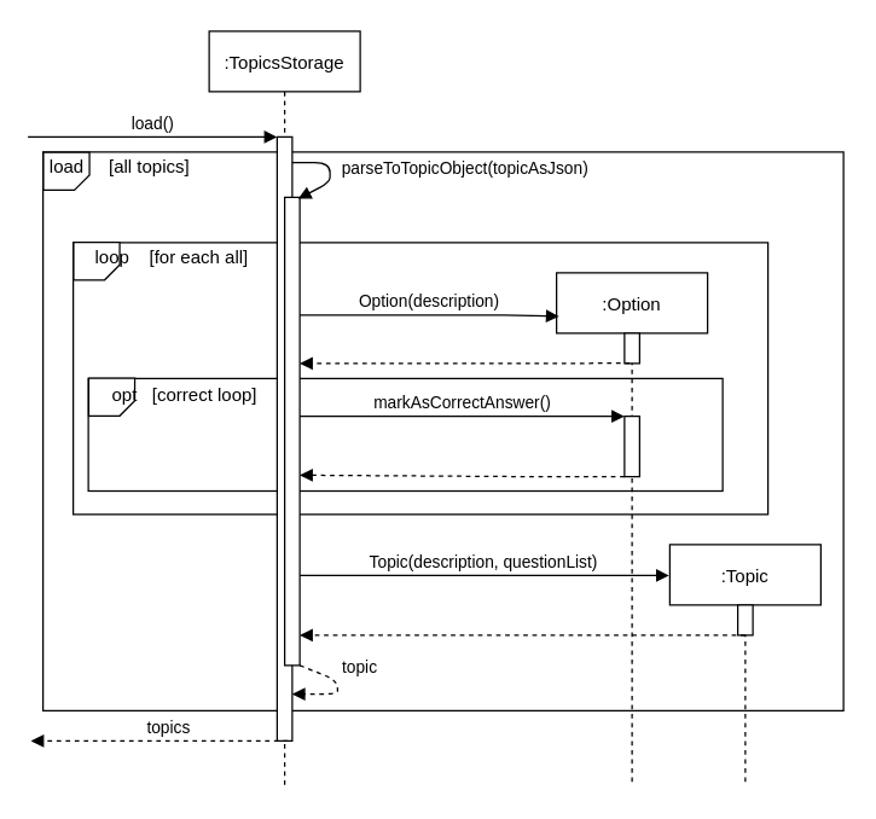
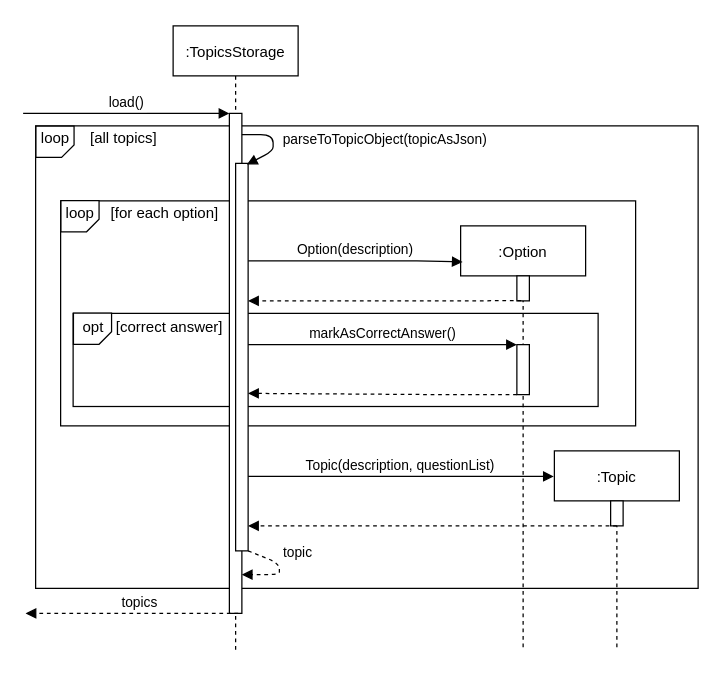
  <mxCell id="0" />
  <mxCell id="1" parent="0" />
  <mxCell id="2" value="" style="rounded=0;whiteSpace=wrap;html=1;" parent="1" vertex="1"><mxGeometry x="28" y="100" width="530" height="370" as="geometry" /></mxCell>
  <mxCell id="3" value="" style="rounded=0;whiteSpace=wrap;html=1;" parent="1" vertex="1"><mxGeometry x="48" y="160" width="460" height="180" as="geometry" /></mxCell>
  <mxCell id="4" value="" style="rounded=0;whiteSpace=wrap;html=1;" parent="1" vertex="1"><mxGeometry x="58" y="250" width="420" height="74.5" as="geometry" /></mxCell>
  <mxCell id="5" value=":TopicsStorage" style="shape=umlLifeline;perimeter=lifelinePerimeter;container=1;collapsible=0;recursiveResize=0;rounded=0;shadow=0;strokeWidth=1;" parent="1" vertex="1"><mxGeometry x="138" y="20" width="100" height="500" as="geometry" /></mxCell>
  <mxCell id="6" value="" style="points=[];perimeter=orthogonalPerimeter;rounded=0;shadow=0;strokeWidth=1;" parent="5" vertex="1"><mxGeometry x="45" y="70" width="10" height="400" as="geometry" /></mxCell>
  <mxCell id="7" value="load()" style="verticalAlign=bottom;startArrow=none;endArrow=block;startSize=8;shadow=0;strokeWidth=1;startFill=0;" parent="5" target="6" edge="1"><mxGeometry relative="1" as="geometry"><mxPoint x="-120" y="70" as="sourcePoint" /></mxGeometry></mxCell>
  <mxCell id="8" value=":Option" style="shape=umlLifeline;perimeter=lifelinePerimeter;container=1;collapsible=0;recursiveResize=0;rounded=0;shadow=0;strokeWidth=1;" parent="1" vertex="1"><mxGeometry x="368" y="180" width="100" height="340" as="geometry" /></mxCell>
  <mxCell id="9" value="" style="points=[];perimeter=orthogonalPerimeter;rounded=0;shadow=0;strokeWidth=1;" parent="8" vertex="1"><mxGeometry x="45" y="40" width="10" height="20" as="geometry" /></mxCell>
  <mxCell id="10" value="" style="points=[];perimeter=orthogonalPerimeter;rounded=0;shadow=0;strokeWidth=1;" parent="8" vertex="1"><mxGeometry x="45" y="95" width="10" height="40" as="geometry" /></mxCell>
  <mxCell id="11" value="" style="verticalAlign=bottom;endArrow=block;dashed=1;endSize=6;shadow=0;strokeWidth=1;endFill=1;exitX=0.484;exitY=0.176;exitDx=0;exitDy=0;exitPerimeter=0;" parent="1" source="8" target="15" edge="1"><mxGeometry relative="1" as="geometry"><mxPoint x="205" y="240.469" as="targetPoint" /><mxPoint x="403" y="240" as="sourcePoint" /><Array as="points"><mxPoint x="353" y="240" /></Array></mxGeometry></mxCell>
  <mxCell id="12" value="Option(description)" style="verticalAlign=bottom;endArrow=block;shadow=0;strokeWidth=1;entryX=0.016;entryY=0.085;entryDx=0;entryDy=0;entryPerimeter=0;" parent="1" target="8" edge="1" source="15"><mxGeometry relative="1" as="geometry"><mxPoint x="205" y="208.57" as="sourcePoint" /><mxPoint x="378" y="209" as="targetPoint" /><Array as="points"><mxPoint x="343" y="208" /></Array></mxGeometry></mxCell>
  <mxCell id="13" value="" style="verticalAlign=bottom;endArrow=block;dashed=1;endSize=6;exitX=0.5;exitY=1;shadow=0;strokeWidth=1;exitDx=0;exitDy=0;exitPerimeter=0;endFill=1;" parent="1" edge="1"><mxGeometry relative="1" as="geometry"><mxPoint x="20" y="490" as="targetPoint" /><mxPoint x="190" y="490" as="sourcePoint" /></mxGeometry></mxCell>
  <mxCell id="14" value="topics" style="edgeLabel;html=1;align=center;verticalAlign=middle;resizable=0;points=[];" parent="13" vertex="1" connectable="0"><mxGeometry x="-0.196" relative="1" as="geometry"><mxPoint x="-11.67" y="-10" as="offset" /></mxGeometry></mxCell>
  <mxCell id="15" value="" style="points=[];perimeter=orthogonalPerimeter;rounded=0;shadow=0;strokeWidth=1;" parent="1" vertex="1"><mxGeometry x="188" y="130" width="10" height="310" as="geometry" /></mxCell>
  <mxCell id="16" value="parseToTopicObject(topicAsJson)" style="verticalAlign=bottom;endArrow=block;shadow=0;strokeWidth=1;" parent="1" source="6" edge="1"><mxGeometry x="0.232" y="90" relative="1" as="geometry"><mxPoint x="203" y="142" as="sourcePoint" /><mxPoint x="197" y="131" as="targetPoint" /><Array as="points"><mxPoint x="218" y="107" /><mxPoint x="218" y="120" /></Array><mxPoint x="48" y="-80" as="offset" /></mxGeometry></mxCell>
  <mxCell id="17" value="markAsCorrectAnswer()" style="verticalAlign=bottom;endArrow=block;shadow=0;strokeWidth=1;" parent="1" target="10" edge="1"><mxGeometry relative="1" as="geometry"><mxPoint x="198" y="275" as="sourcePoint" /><mxPoint x="358" y="275" as="targetPoint" /><Array as="points"><mxPoint x="343" y="275" /></Array></mxGeometry></mxCell>
  <mxCell id="18" value="" style="verticalAlign=bottom;endArrow=block;dashed=1;endSize=6;shadow=0;strokeWidth=1;endFill=1;" parent="1" source="10" edge="1"><mxGeometry relative="1" as="geometry"><mxPoint x="198" y="314" as="targetPoint" /><mxPoint x="403" y="315" as="sourcePoint" /><Array as="points"><mxPoint x="353" y="315" /></Array></mxGeometry></mxCell>
  <mxCell id="19" value="" style="shape=card;whiteSpace=wrap;html=1;rotation=90;direction=south;size=10;" parent="1" vertex="1"><mxGeometry x="61" y="247" width="25" height="30.5" as="geometry" /></mxCell>
- <mxCell id="20" value="opt&amp;nbsp; &amp;nbsp;[correct loop]" style="text;html=1;strokeColor=none;fillColor=none;align=center;verticalAlign=middle;whiteSpace=wrap;rounded=0;" parent="1" vertex="1"><mxGeometry x="62.5" y="251.25" width="117.5" height="20" as="geometry" /></mxCell>
+ <mxCell id="20" value="opt&amp;nbsp; &amp;nbsp;[correct answer]" style="text;html=1;strokeColor=none;fillColor=none;align=center;verticalAlign=middle;whiteSpace=wrap;rounded=0;" parent="1" vertex="1"><mxGeometry x="62.5" y="251.25" width="117.5" height="20" as="geometry" /></mxCell>
  <mxCell id="21" value=":Topic" style="shape=umlLifeline;perimeter=lifelinePerimeter;container=1;collapsible=0;recursiveResize=0;rounded=0;shadow=0;strokeWidth=1;" parent="1" vertex="1"><mxGeometry x="443" y="360" width="100" height="160" as="geometry" /></mxCell>
  <mxCell id="22" value="" style="points=[];perimeter=orthogonalPerimeter;rounded=0;shadow=0;strokeWidth=1;" parent="21" vertex="1"><mxGeometry x="45" y="40" width="10" height="20" as="geometry" /></mxCell>
  <mxCell id="23" value="" style="verticalAlign=bottom;endArrow=block;dashed=1;endSize=6;shadow=0;strokeWidth=1;endFill=1;" parent="21" edge="1" target="15"><mxGeometry relative="1" as="geometry"><mxPoint x="-330" y="60" as="targetPoint" /><mxPoint x="50" y="60" as="sourcePoint" /><Array as="points" /></mxGeometry></mxCell>
  <mxCell id="24" value="Topic(description, questionList)" style="verticalAlign=bottom;endArrow=block;shadow=0;strokeWidth=1;entryX=-0.005;entryY=0.128;entryDx=0;entryDy=0;entryPerimeter=0;" parent="1" edge="1" target="21" source="15"><mxGeometry relative="1" as="geometry"><mxPoint x="198" y="510" as="sourcePoint" /><mxPoint x="528" y="509" as="targetPoint" /><Array as="points" /></mxGeometry></mxCell>
  <mxCell id="25" value="topic" style="verticalAlign=bottom;endArrow=block;shadow=0;strokeWidth=1;dashed=1;" parent="1" edge="1"><mxGeometry x="-0.183" y="15" relative="1" as="geometry"><mxPoint x="198" y="440" as="sourcePoint" /><mxPoint x="193" y="459" as="targetPoint" /><Array as="points"><mxPoint x="223" y="450" /><mxPoint x="223" y="459" /></Array><mxPoint as="offset" /></mxGeometry></mxCell>
  <mxCell id="26" value="" style="shape=card;whiteSpace=wrap;html=1;rotation=90;direction=south;size=10;" parent="1" vertex="1"><mxGeometry x="51" y="157" width="25" height="30.5" as="geometry" /></mxCell>
- <mxCell id="27" value="loop&amp;nbsp; &amp;nbsp; [for each all]" style="text;html=1;strokeColor=none;fillColor=none;align=center;verticalAlign=middle;whiteSpace=wrap;rounded=0;" parent="1" vertex="1"><mxGeometry x="36" y="160" width="155" height="20" as="geometry" /></mxCell>
+ <mxCell id="27" value="loop&amp;nbsp; &amp;nbsp; [for each option]" style="text;html=1;strokeColor=none;fillColor=none;align=center;verticalAlign=middle;whiteSpace=wrap;rounded=0;" parent="1" vertex="1"><mxGeometry x="36" y="160" width="155" height="20" as="geometry" /></mxCell>
  <mxCell id="28" value="" style="shape=card;whiteSpace=wrap;html=1;rotation=90;direction=south;size=10;" parent="1" vertex="1"><mxGeometry x="31" y="97.5" width="25" height="30.5" as="geometry" /></mxCell>
- <mxCell id="29" value="load&amp;nbsp; &amp;nbsp; &amp;nbsp;[all topics]" style="text;html=1;strokeColor=none;fillColor=none;align=center;verticalAlign=middle;whiteSpace=wrap;rounded=0;" parent="1" vertex="1"><mxGeometry x="20" y="100" width="117.5" height="20" as="geometry" /></mxCell>
+ <mxCell id="29" value="loop&amp;nbsp; &amp;nbsp; &amp;nbsp;[all topics]" style="text;html=1;strokeColor=none;fillColor=none;align=center;verticalAlign=middle;whiteSpace=wrap;rounded=0;" parent="1" vertex="1"><mxGeometry x="20" y="100" width="117.5" height="20" as="geometry" /></mxCell>
